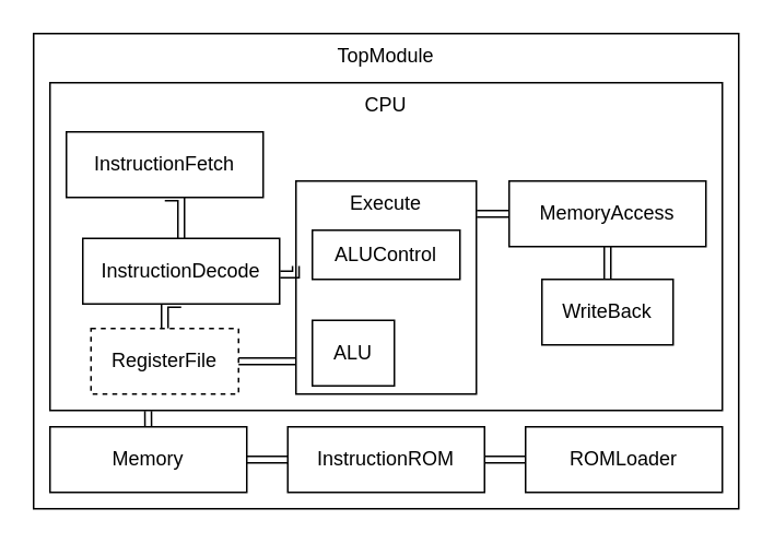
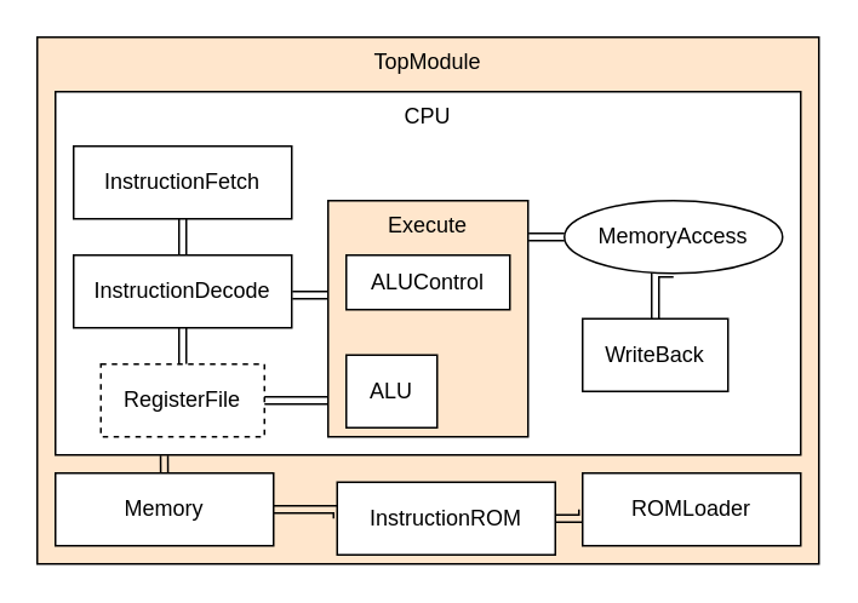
  <mxCell id="0" />
  <mxCell id="1" parent="0" />
- <mxCell id="2" value="TopModule" style="rounded=0;whiteSpace=wrap;html=1;verticalAlign=top;" vertex="1" parent="1"><mxGeometry x="20" y="20" width="430" height="290" as="geometry" /></mxCell>
+ <mxCell id="2" value="TopModule" style="rounded=0;whiteSpace=wrap;html=1;verticalAlign=top;fillColor=#ffe6cc;" vertex="1" parent="1"><mxGeometry x="20" y="20" width="430" height="290" as="geometry" /></mxCell>
  <mxCell id="3" value="CPU" style="rounded=0;whiteSpace=wrap;html=1;verticalAlign=top;" vertex="1" parent="1"><mxGeometry x="30" y="50" width="410" height="200" as="geometry" /></mxCell>
  <mxCell id="4" style="edgeStyle=orthogonalEdgeStyle;rounded=0;orthogonalLoop=1;jettySize=auto;html=1;exitX=0.5;exitY=1;exitDx=0;exitDy=0;entryX=0.5;entryY=0;entryDx=0;entryDy=0;shape=link;" edge="1" parent="1" source="5" target="7"><mxGeometry relative="1" as="geometry" /></mxCell>
  <mxCell id="5" value="InstructionFetch" style="rounded=0;whiteSpace=wrap;html=1;" vertex="1" parent="1"><mxGeometry x="40" y="80" width="120" height="40" as="geometry" /></mxCell>
  <mxCell id="6" style="edgeStyle=orthogonalEdgeStyle;rounded=0;orthogonalLoop=1;jettySize=auto;html=1;exitX=0.5;exitY=1;exitDx=0;exitDy=0;entryX=0.5;entryY=0;entryDx=0;entryDy=0;shape=link;" edge="1" parent="1" source="7" target="8"><mxGeometry relative="1" as="geometry" /></mxCell>
- <mxCell id="7" value="InstructionDecode" style="rounded=0;whiteSpace=wrap;html=1;" vertex="1" parent="1"><mxGeometry x="50" y="145" width="120" height="40" as="geometry" /></mxCell>
+ <mxCell id="7" value="InstructionDecode" style="rounded=0;whiteSpace=wrap;html=1;" vertex="1" parent="1"><mxGeometry x="40" y="140" width="120" height="40" as="geometry" /></mxCell>
  <mxCell id="8" value="RegisterFile" style="rounded=0;whiteSpace=wrap;html=1;dashed=1;" vertex="1" parent="1"><mxGeometry x="55" y="200" width="90" height="40" as="geometry" /></mxCell>
  <mxCell id="9" value="" style="group" vertex="1" connectable="0" parent="1"><mxGeometry x="180" y="110" width="110" height="130" as="geometry" /></mxCell>
- <mxCell id="10" value="Execute" style="rounded=0;whiteSpace=wrap;html=1;align=center;verticalAlign=top;" vertex="1" parent="9"><mxGeometry width="110" height="130" as="geometry" /></mxCell>
+ <mxCell id="10" value="Execute" style="rounded=0;whiteSpace=wrap;html=1;align=center;verticalAlign=top;fillColor=#ffe6cc;" vertex="1" parent="9"><mxGeometry width="110" height="130" as="geometry" /></mxCell>
  <mxCell id="11" value="ALU" style="rounded=0;whiteSpace=wrap;html=1;" vertex="1" parent="9"><mxGeometry x="10" y="85" width="50" height="40" as="geometry" /></mxCell>
  <mxCell id="12" value="ALUControl" style="rounded=0;whiteSpace=wrap;html=1;" vertex="1" parent="9"><mxGeometry x="10" y="30" width="90" height="30" as="geometry" /></mxCell>
  <mxCell id="13" style="edgeStyle=orthogonalEdgeStyle;rounded=0;orthogonalLoop=1;jettySize=auto;html=1;exitX=0.5;exitY=1;exitDx=0;exitDy=0;entryX=0.5;entryY=0;entryDx=0;entryDy=0;shape=link;" edge="1" parent="1" source="14" target="18"><mxGeometry relative="1" as="geometry" /></mxCell>
- <mxCell id="14" value="MemoryAccess" style="rounded=0;whiteSpace=wrap;html=1;" vertex="1" parent="1"><mxGeometry x="310" y="110" width="120" height="40" as="geometry" /></mxCell>
+ <mxCell id="14" value="MemoryAccess" style="ellipse;whiteSpace=wrap;html=1;" vertex="1" parent="1"><mxGeometry x="310" y="110" width="120" height="40" as="geometry" /></mxCell>
  <mxCell id="15" style="edgeStyle=orthogonalEdgeStyle;rounded=0;orthogonalLoop=1;jettySize=auto;html=1;exitX=1.003;exitY=0.55;exitDx=0;exitDy=0;entryX=-0.001;entryY=0.399;entryDx=0;entryDy=0;entryPerimeter=0;shape=link;exitPerimeter=0;" edge="1" parent="1" source="7" target="10"><mxGeometry relative="1" as="geometry"><mxPoint x="162" y="162" as="sourcePoint" /><mxPoint x="182.99" y="162.05" as="targetPoint" /></mxGeometry></mxCell>
  <mxCell id="16" style="edgeStyle=orthogonalEdgeStyle;rounded=0;orthogonalLoop=1;jettySize=auto;html=1;exitX=1;exitY=0.5;exitDx=0;exitDy=0;entryX=-0.002;entryY=0.846;entryDx=0;entryDy=0;entryPerimeter=0;shape=link;" edge="1" parent="1" source="8" target="10"><mxGeometry relative="1" as="geometry" /></mxCell>
  <mxCell id="17" style="edgeStyle=orthogonalEdgeStyle;rounded=0;orthogonalLoop=1;jettySize=auto;html=1;exitX=0;exitY=0.5;exitDx=0;exitDy=0;entryX=1.003;entryY=0.152;entryDx=0;entryDy=0;entryPerimeter=0;shape=link;" edge="1" parent="1" source="14" target="10"><mxGeometry relative="1" as="geometry" /></mxCell>
- <mxCell id="18" value="WriteBack" style="rounded=0;whiteSpace=wrap;html=1;" vertex="1" parent="1"><mxGeometry x="330" y="170" width="80" height="40" as="geometry" /></mxCell>
+ <mxCell id="18" value="WriteBack" style="rounded=0;whiteSpace=wrap;html=1;" vertex="1" parent="1"><mxGeometry x="320" y="175" width="80" height="40" as="geometry" /></mxCell>
  <mxCell id="19" style="edgeStyle=orthogonalEdgeStyle;rounded=0;orthogonalLoop=1;jettySize=auto;html=1;exitX=1;exitY=0.5;exitDx=0;exitDy=0;entryX=0;entryY=0.5;entryDx=0;entryDy=0;shape=link;" edge="1" parent="1" source="20" target="22"><mxGeometry relative="1" as="geometry" /></mxCell>
  <mxCell id="20" value="Memory" style="rounded=0;whiteSpace=wrap;html=1;" vertex="1" parent="1"><mxGeometry x="30" y="260" width="120" height="40" as="geometry" /></mxCell>
  <mxCell id="21" style="edgeStyle=orthogonalEdgeStyle;rounded=0;orthogonalLoop=1;jettySize=auto;html=1;exitX=1;exitY=0.5;exitDx=0;exitDy=0;entryX=0;entryY=0.5;entryDx=0;entryDy=0;shape=link;" edge="1" parent="1" source="22" target="23"><mxGeometry relative="1" as="geometry" /></mxCell>
- <mxCell id="22" value="InstructionROM" style="rounded=0;whiteSpace=wrap;html=1;" vertex="1" parent="1"><mxGeometry x="175" y="260" width="120" height="40" as="geometry" /></mxCell>
+ <mxCell id="22" value="InstructionROM" style="rounded=0;whiteSpace=wrap;html=1;" vertex="1" parent="1"><mxGeometry x="185" y="265" width="120" height="40" as="geometry" /></mxCell>
  <mxCell id="23" value="ROMLoader" style="rounded=0;whiteSpace=wrap;html=1;" vertex="1" parent="1"><mxGeometry x="320" y="260" width="120" height="40" as="geometry" /></mxCell>
  <mxCell id="24" style="rounded=0;orthogonalLoop=1;jettySize=auto;html=1;entryX=0.146;entryY=1.002;entryDx=0;entryDy=0;entryPerimeter=0;shape=link;" edge="1" parent="1" source="20" target="3"><mxGeometry relative="1" as="geometry" /></mxCell>
